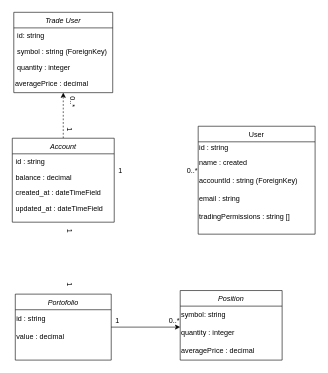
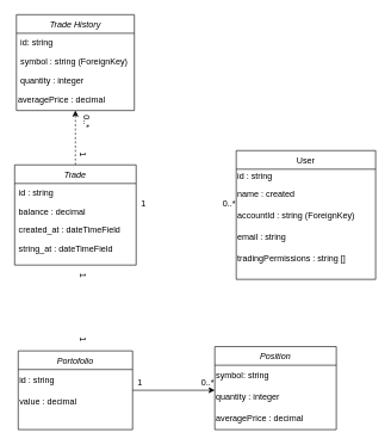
  <mxCell id="0" />
  <mxCell id="1" parent="0" />
  <mxCell id="2" value="" style="edgeStyle=orthogonalEdgeStyle;rounded=0;orthogonalLoop=1;jettySize=auto;html=1;dashed=1;" edge="1" parent="1" source="3" target="19"><mxGeometry relative="1" as="geometry" /></mxCell>
- <mxCell id="3" value="Account" style="swimlane;fontStyle=2;align=center;verticalAlign=top;childLayout=stackLayout;horizontal=1;startSize=26;horizontalStack=0;resizeParent=1;resizeLast=0;collapsible=1;marginBottom=0;rounded=0;shadow=0;strokeWidth=1;" vertex="1" parent="1"><mxGeometry x="20" y="230" width="170" height="140" as="geometry"><mxRectangle x="230" y="140" width="160" height="26" as="alternateBounds" /></mxGeometry></mxCell>
+ <mxCell id="3" value="Trade" style="swimlane;fontStyle=2;align=center;verticalAlign=top;childLayout=stackLayout;horizontal=1;startSize=26;horizontalStack=0;resizeParent=1;resizeLast=0;collapsible=1;marginBottom=0;rounded=0;shadow=0;strokeWidth=1;" vertex="1" parent="1"><mxGeometry x="20" y="230" width="170" height="140" as="geometry"><mxRectangle x="230" y="140" width="160" height="26" as="alternateBounds" /></mxGeometry></mxCell>
  <mxCell id="4" value="id : string" style="text;align=left;verticalAlign=top;spacingLeft=4;spacingRight=4;overflow=hidden;rotatable=0;points=[[0,0.5],[1,0.5]];portConstraint=eastwest;" vertex="1" parent="3"><mxGeometry y="26" width="170" height="26" as="geometry" /></mxCell>
  <mxCell id="5" value="balance : decimal&#10;" style="text;align=left;verticalAlign=top;spacingLeft=4;spacingRight=4;overflow=hidden;rotatable=0;points=[[0,0.5],[1,0.5]];portConstraint=eastwest;rounded=0;shadow=0;html=0;" vertex="1" parent="3"><mxGeometry y="52" width="170" height="26" as="geometry" /></mxCell>
  <mxCell id="6" value="created_at : dateTimeField&#10;" style="text;align=left;verticalAlign=top;spacingLeft=4;spacingRight=4;overflow=hidden;rotatable=0;points=[[0,0.5],[1,0.5]];portConstraint=eastwest;rounded=0;shadow=0;html=0;" vertex="1" parent="3"><mxGeometry y="78" width="170" height="26" as="geometry" /></mxCell>
- <mxCell id="7" value="updated_at : dateTimeField" style="text;align=left;verticalAlign=top;spacingLeft=4;spacingRight=4;overflow=hidden;rotatable=0;points=[[0,0.5],[1,0.5]];portConstraint=eastwest;rounded=0;shadow=0;html=0;" vertex="1" parent="3"><mxGeometry y="104" width="170" height="26" as="geometry" /></mxCell>
+ <mxCell id="7" value="string_at : dateTimeField" style="text;align=left;verticalAlign=top;spacingLeft=4;spacingRight=4;overflow=hidden;rotatable=0;points=[[0,0.5],[1,0.5]];portConstraint=eastwest;rounded=0;shadow=0;html=0;" vertex="1" parent="3"><mxGeometry y="104" width="170" height="26" as="geometry" /></mxCell>
  <mxCell id="8" value="User" style="swimlane;fontStyle=0;align=center;verticalAlign=top;childLayout=stackLayout;horizontal=1;startSize=26;horizontalStack=0;resizeParent=1;resizeLast=0;collapsible=1;marginBottom=0;rounded=0;shadow=0;strokeWidth=1;" vertex="1" parent="1"><mxGeometry x="330" y="210" width="195" height="180" as="geometry"><mxRectangle x="550" y="140" width="160" height="26" as="alternateBounds" /></mxGeometry></mxCell>
  <mxCell id="9" value="&lt;div align=&quot;left&quot;&gt;id : string&lt;br&gt;&lt;/div&gt;" style="text;html=1;strokeColor=none;fillColor=none;align=left;verticalAlign=middle;whiteSpace=wrap;rounded=0;" vertex="1" parent="8"><mxGeometry y="26" width="195" height="20" as="geometry" /></mxCell>
  <mxCell id="10" value="&lt;div&gt;name : created&lt;br&gt;&lt;/div&gt;" style="text;html=1;strokeColor=none;fillColor=none;align=left;verticalAlign=middle;whiteSpace=wrap;rounded=0;" vertex="1" parent="8"><mxGeometry y="46" width="195" height="30" as="geometry" /></mxCell>
  <mxCell id="11" value="&lt;div&gt;accountId : string (ForeignKey)&lt;br&gt;&lt;/div&gt;" style="text;html=1;align=left;verticalAlign=middle;resizable=0;points=[];autosize=1;strokeColor=none;fillColor=none;" vertex="1" parent="8"><mxGeometry y="76" width="195" height="30" as="geometry" /></mxCell>
  <mxCell id="12" value="email : string" style="text;html=1;align=left;verticalAlign=middle;resizable=0;points=[];autosize=1;strokeColor=none;fillColor=none;" vertex="1" parent="8"><mxGeometry y="106" width="195" height="30" as="geometry" /></mxCell>
  <mxCell id="13" value="tradingPermissions : string []" style="text;html=1;align=left;verticalAlign=middle;resizable=0;points=[];autosize=1;strokeColor=none;fillColor=none;" vertex="1" parent="8"><mxGeometry y="136" width="195" height="30" as="geometry" /></mxCell>
  <mxCell id="14" value="Portofolio" style="swimlane;fontStyle=2;align=center;verticalAlign=top;childLayout=stackLayout;horizontal=1;startSize=26;horizontalStack=0;resizeParent=1;resizeLast=0;collapsible=1;marginBottom=0;rounded=0;shadow=0;strokeWidth=1;" vertex="1" parent="1"><mxGeometry x="25" y="490" width="160" height="110" as="geometry"><mxRectangle x="230" y="140" width="160" height="26" as="alternateBounds" /></mxGeometry></mxCell>
  <mxCell id="15" value="id : string" style="text;html=1;align=left;verticalAlign=middle;resizable=0;points=[];autosize=1;strokeColor=none;fillColor=none;" vertex="1" parent="14"><mxGeometry y="26" width="160" height="30" as="geometry" /></mxCell>
  <mxCell id="16" value="value : decimal" style="text;html=1;align=left;verticalAlign=middle;resizable=0;points=[];autosize=1;strokeColor=none;fillColor=none;" vertex="1" parent="14"><mxGeometry y="56" width="160" height="30" as="geometry" /></mxCell>
  <mxCell id="17" value="1" style="text;html=1;strokeColor=none;fillColor=none;align=center;verticalAlign=middle;whiteSpace=wrap;rounded=0;rotation=90;" vertex="1" parent="1"><mxGeometry x="105" y="380" width="20" height="10" as="geometry" /></mxCell>
  <mxCell id="18" value="1" style="text;html=1;strokeColor=none;fillColor=none;align=center;verticalAlign=middle;whiteSpace=wrap;rounded=0;rotation=90;" vertex="1" parent="1"><mxGeometry x="105" y="464" width="20" height="20" as="geometry" /></mxCell>
- <mxCell id="19" value="Trade User&#10;" style="swimlane;fontStyle=2;align=center;verticalAlign=top;childLayout=stackLayout;horizontal=1;startSize=26;horizontalStack=0;resizeParent=1;resizeLast=0;collapsible=1;marginBottom=0;rounded=0;shadow=0;strokeWidth=1;" vertex="1" parent="1"><mxGeometry x="22.5" y="20" width="165" height="134" as="geometry"><mxRectangle x="230" y="140" width="160" height="26" as="alternateBounds" /></mxGeometry></mxCell>
+ <mxCell id="19" value="Trade History&#10;" style="swimlane;fontStyle=2;align=center;verticalAlign=top;childLayout=stackLayout;horizontal=1;startSize=26;horizontalStack=0;resizeParent=1;resizeLast=0;collapsible=1;marginBottom=0;rounded=0;shadow=0;strokeWidth=1;" vertex="1" parent="1"><mxGeometry x="22.5" y="20" width="165" height="134" as="geometry"><mxRectangle x="230" y="140" width="160" height="26" as="alternateBounds" /></mxGeometry></mxCell>
  <mxCell id="20" value="id: string" style="text;align=left;verticalAlign=top;spacingLeft=4;spacingRight=4;overflow=hidden;rotatable=0;points=[[0,0.5],[1,0.5]];portConstraint=eastwest;" vertex="1" parent="19"><mxGeometry y="26" width="165" height="26" as="geometry" /></mxCell>
  <mxCell id="21" value="symbol : string (ForeignKey)" style="text;align=left;verticalAlign=top;spacingLeft=4;spacingRight=4;overflow=hidden;rotatable=0;points=[[0,0.5],[1,0.5]];portConstraint=eastwest;rounded=0;shadow=0;html=0;" vertex="1" parent="19"><mxGeometry y="52" width="165" height="26" as="geometry" /></mxCell>
  <mxCell id="22" value="quantity : integer" style="text;align=left;verticalAlign=top;spacingLeft=4;spacingRight=4;overflow=hidden;rotatable=0;points=[[0,0.5],[1,0.5]];portConstraint=eastwest;rounded=0;shadow=0;html=0;" vertex="1" parent="19"><mxGeometry y="78" width="165" height="26" as="geometry" /></mxCell>
  <mxCell id="23" value="&lt;div align=&quot;left&quot;&gt;averagePrice : decimal&lt;br&gt;&lt;/div&gt;" style="text;html=1;align=left;verticalAlign=middle;resizable=0;points=[];autosize=1;strokeColor=none;fillColor=none;" vertex="1" parent="19"><mxGeometry y="104" width="165" height="30" as="geometry" /></mxCell>
  <mxCell id="24" value="Position" style="swimlane;fontStyle=2;align=center;verticalAlign=top;childLayout=stackLayout;horizontal=1;startSize=26;horizontalStack=0;resizeParent=1;resizeLast=0;collapsible=1;marginBottom=0;rounded=0;shadow=0;strokeWidth=1;" vertex="1" parent="1"><mxGeometry x="300" y="484" width="170" height="116" as="geometry"><mxRectangle x="230" y="140" width="160" height="26" as="alternateBounds" /></mxGeometry></mxCell>
  <mxCell id="25" value="symbol: string" style="text;html=1;align=left;verticalAlign=middle;resizable=0;points=[];autosize=1;strokeColor=none;fillColor=none;" vertex="1" parent="24"><mxGeometry y="26" width="170" height="30" as="geometry" /></mxCell>
  <mxCell id="26" value="quantity : integer" style="text;html=1;align=left;verticalAlign=middle;resizable=0;points=[];autosize=1;strokeColor=none;fillColor=none;" vertex="1" parent="24"><mxGeometry y="56" width="170" height="30" as="geometry" /></mxCell>
  <mxCell id="27" value="averagePrice : decimal" style="text;html=1;align=left;verticalAlign=middle;resizable=0;points=[];autosize=1;strokeColor=none;fillColor=none;" vertex="1" parent="24"><mxGeometry y="86" width="170" height="30" as="geometry" /></mxCell>
  <mxCell id="28" value="0..*" style="text;html=1;align=center;verticalAlign=middle;resizable=0;points=[];autosize=1;strokeColor=none;fillColor=none;rotation=90;" vertex="1" parent="1"><mxGeometry x="100" y="154" width="40" height="30" as="geometry" /></mxCell>
  <mxCell id="29" value="1" style="text;html=1;align=center;verticalAlign=middle;resizable=0;points=[];autosize=1;strokeColor=none;fillColor=none;rotation=90;" vertex="1" parent="1"><mxGeometry x="100" y="200" width="30" height="30" as="geometry" /></mxCell>
  <mxCell id="30" value="1" style="text;html=1;align=center;verticalAlign=middle;resizable=0;points=[];autosize=1;strokeColor=none;fillColor=none;" vertex="1" parent="1"><mxGeometry x="185" y="270" width="30" height="30" as="geometry" /></mxCell>
  <mxCell id="31" value="0..*" style="text;html=1;align=center;verticalAlign=middle;resizable=0;points=[];autosize=1;strokeColor=none;fillColor=none;" vertex="1" parent="1"><mxGeometry x="300" y="270" width="40" height="30" as="geometry" /></mxCell>
  <mxCell id="32" style="edgeStyle=orthogonalEdgeStyle;rounded=0;orthogonalLoop=1;jettySize=auto;html=1;exitX=1;exitY=0.5;exitDx=0;exitDy=0;entryX=0;entryY=0.167;entryDx=0;entryDy=0;entryPerimeter=0;" edge="1" parent="1" source="14" target="26"><mxGeometry relative="1" as="geometry" /></mxCell>
  <mxCell id="33" value="1" style="text;html=1;align=center;verticalAlign=middle;resizable=0;points=[];autosize=1;strokeColor=none;fillColor=none;" vertex="1" parent="1"><mxGeometry x="180" y="520" width="30" height="30" as="geometry" /></mxCell>
  <mxCell id="34" value="0..*" style="text;html=1;align=center;verticalAlign=middle;resizable=0;points=[];autosize=1;strokeColor=none;fillColor=none;" vertex="1" parent="1"><mxGeometry x="270" y="520" width="40" height="30" as="geometry" /></mxCell>
